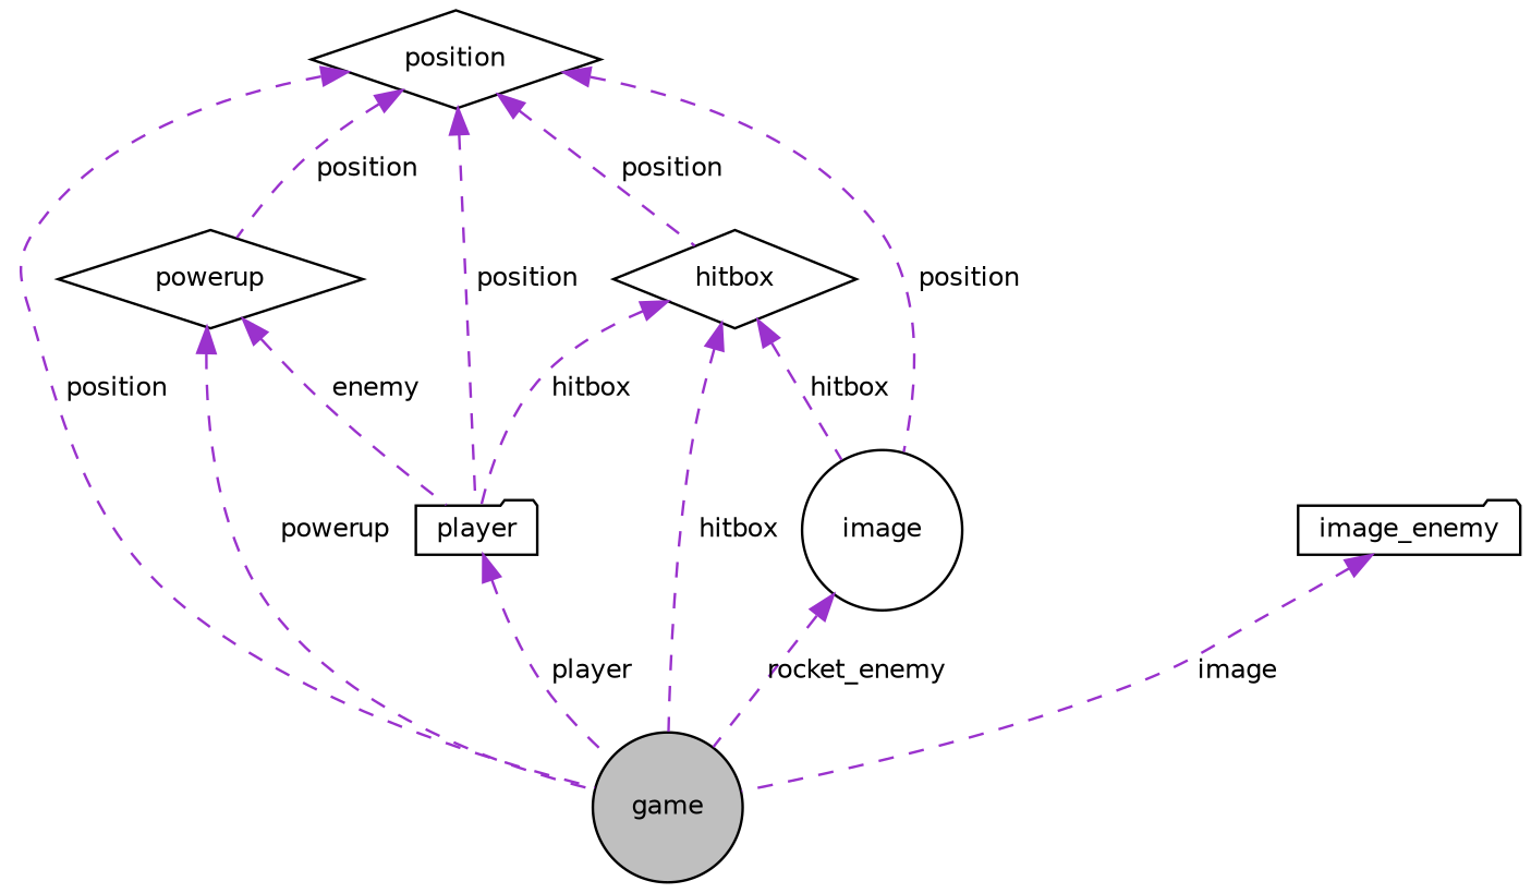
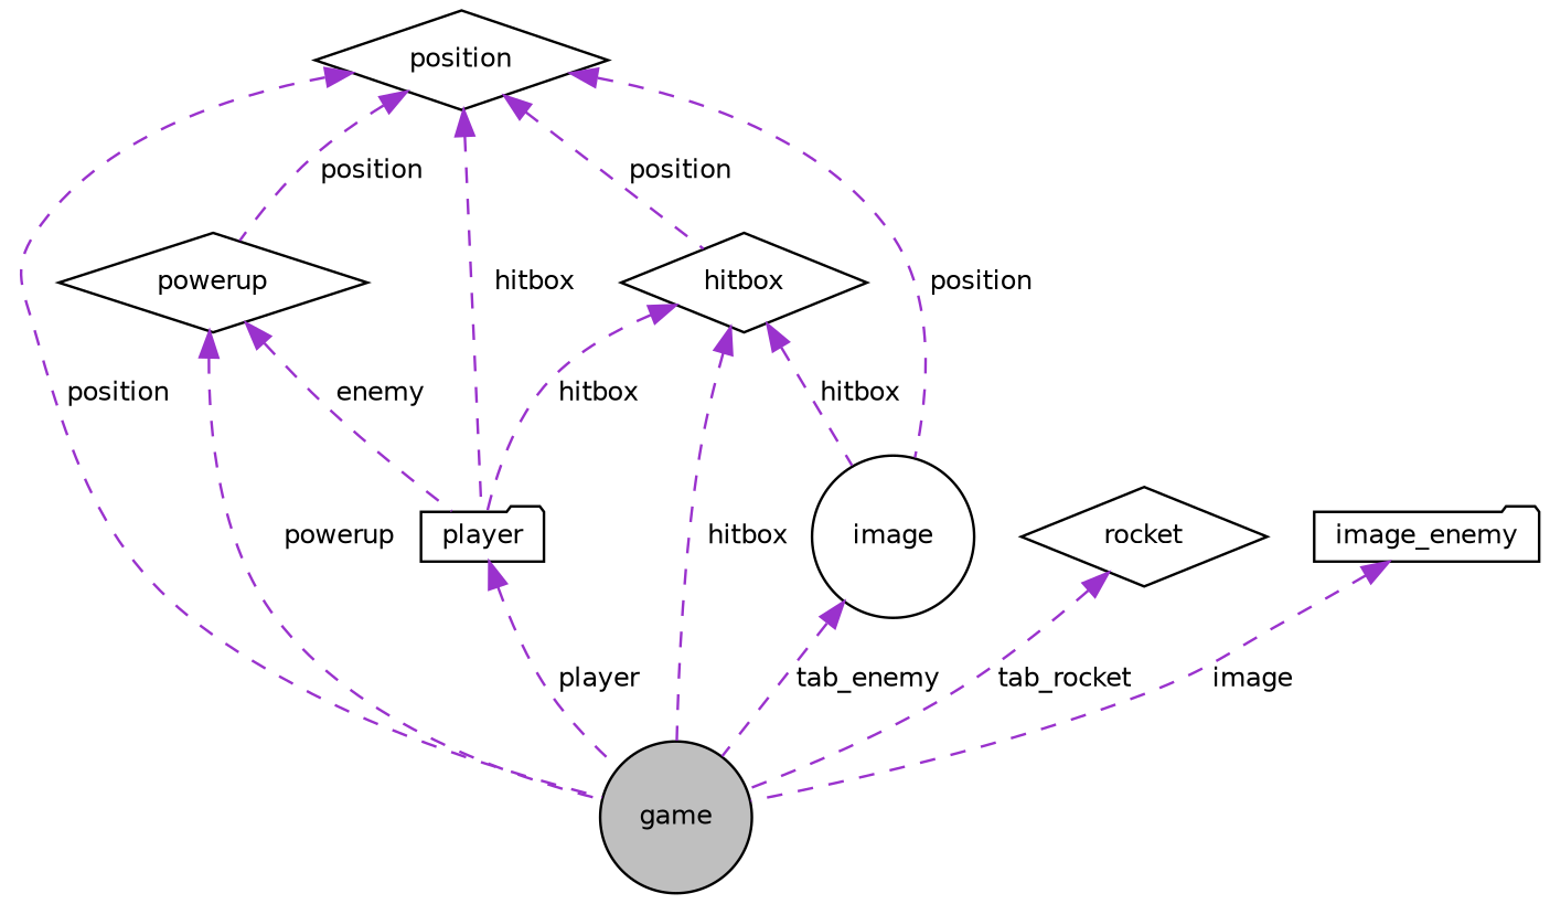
  digraph {
    node [color=black fillcolor=white fontname=Helvetica fontsize=10 shape=diamond style=filled]
    edge [color=darkorchid3 dir=back fontname=Helvetica fontsize=10 labelfontname=Helvetica labelfontsize=10 style=dashed]
    n1 [fillcolor=grey75 fontcolor=black height=0.2 label=game shape=circle width=0.4]
    n2 [height=0.2 label=powerup width=0.4]
    n3 [height=0.2 label=player shape=folder width=0.4]
    n4 [height=0.2 label=position width=0.4]
    n5 [height=0.2 label=image shape=circle width=0.4]
    n6 [height=0.2 label=hitbox width=0.4]
+   n7 [height=0.2 label=rocket width=0.4]
    n8 [height=0.2 label=image_enemy shape=folder width=0.4]
    n2 -> n1 [label=" powerup"]
    n2 -> n3 [label=" enemy"]
    n3 -> n1 [label=" player"]
    n4 -> n1 [label=" position"]
    n4 -> n2 [label=" position"]
-   n4 -> n3 [label=" position"]
+   n4 -> n3 [label=" hitbox"]
    n4 -> n5 [label=" position"]
    n4 -> n6 [label=" position"]
-   n5 -> n1 [label=" rocket_enemy"]
+   n5 -> n1 [label=" tab_enemy"]
    n6 -> n1 [label=" hitbox"]
    n6 -> n3 [label=" hitbox"]
    n6 -> n5 [label=" hitbox"]
+   n7 -> n1 [label=" tab_rocket"]
    n8 -> n1 [label=" image"]
  }
